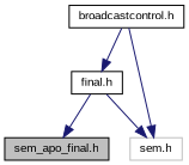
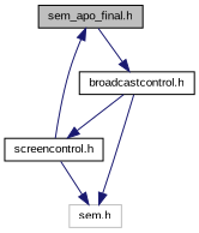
  digraph {
    fontname="Liberation Sans"
    node [color=black fillcolor=white fontname="Liberation Sans" fontsize=10 shape=record style=filled]
    edge [color=midnightblue fontname="Liberation Sans" fontsize=10 labelfontname=Helvetica labelfontsize=10 style=solid]
    n1 [fillcolor=grey75 fontcolor=black height=0.2 label="sem_apo_final.h" width=0.4]
    n2 [height=0.2 label="broadcastcontrol.h" width=0.4]
-   n3 [height=0.2 label="final.h" width=0.4]
+   n3 [height=0.2 label="screencontrol.h" width=0.4]
    n4 [color=grey75 height=0.2 label="sem.h" width=0.4]
+   n1 -> n2
    n2 -> n3
    n2 -> n4
    n3 -> n1
    n3 -> n4
  }
